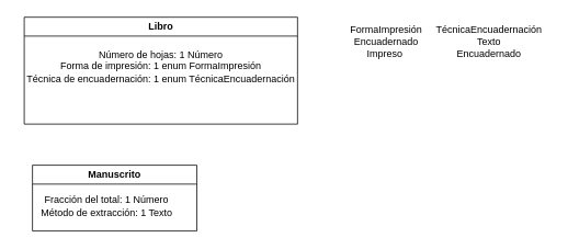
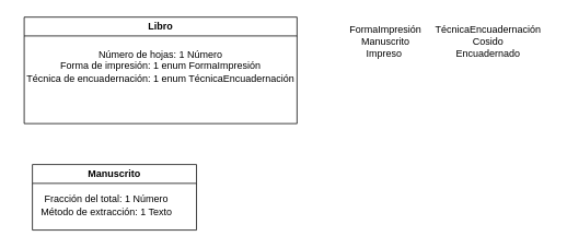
  <mxCell id="0" />
  <mxCell id="1" parent="0" />
  <mxCell id="2" value="Libro" style="swimlane;whiteSpace=wrap;html=1;" vertex="1" parent="1"><mxGeometry x="29" y="20" width="332.5" height="130" as="geometry" /></mxCell>
  <mxCell id="3" value="Número de hojas: 1 Número&lt;br/&gt;Forma de impresión: 1 enum FormaImpresión&lt;br/&gt;Técnica de encuadernación: 1 enum TécnicaEncuadernación" style="text;html=1;align=center;verticalAlign=middle;resizable=0;points=[];autosize=1;strokeColor=none;fillColor=none;" vertex="1" parent="1"><mxGeometry x="20.25" y="50" width="350" height="60" as="geometry" /></mxCell>
- <mxCell id="4" value="FormaImpresión&lt;br/&gt;Encuadernado&lt;br/&gt;Impreso&amp;nbsp;" style="text;html=1;align=center;verticalAlign=middle;resizable=0;points=[];autosize=1;strokeColor=none;fillColor=none;" vertex="1" parent="1"><mxGeometry x="414" y="20" width="110" height="60" as="geometry" /></mxCell>
- <mxCell id="5" value="TécnicaEncuadernación&lt;br/&gt;Texto&lt;br/&gt;Encuadernado" style="text;html=1;align=center;verticalAlign=middle;resizable=0;points=[];autosize=1;strokeColor=none;fillColor=none;" vertex="1" parent="1"><mxGeometry x="519" y="20" width="150" height="60" as="geometry" /></mxCell>
+ <mxCell id="4" value="FormaImpresión&lt;br/&gt;Manuscrito&lt;br/&gt;Impreso&amp;nbsp;" style="text;html=1;align=center;verticalAlign=middle;resizable=0;points=[];autosize=1;strokeColor=none;fillColor=none;" vertex="1" parent="1"><mxGeometry x="414" y="20" width="110" height="60" as="geometry" /></mxCell>
+ <mxCell id="5" value="TécnicaEncuadernación&lt;br/&gt;Cosido&lt;br/&gt;Encuadernado" style="text;html=1;align=center;verticalAlign=middle;resizable=0;points=[];autosize=1;strokeColor=none;fillColor=none;" vertex="1" parent="1"><mxGeometry x="519" y="20" width="150" height="60" as="geometry" /></mxCell>
  <mxCell id="6" value="Manuscrito" style="swimlane;whiteSpace=wrap;html=1;" vertex="1" parent="1"><mxGeometry x="39" y="200" width="200" height="80" as="geometry" /></mxCell>
  <mxCell id="7" value="Fracción del total: 1 Número&lt;br/&gt;Método de extracción: 1 Texto" style="text;html=1;align=center;verticalAlign=middle;resizable=0;points=[];autosize=1;strokeColor=none;fillColor=none;" vertex="1" parent="6"><mxGeometry y="30" width="180" height="40" as="geometry" /></mxCell>
